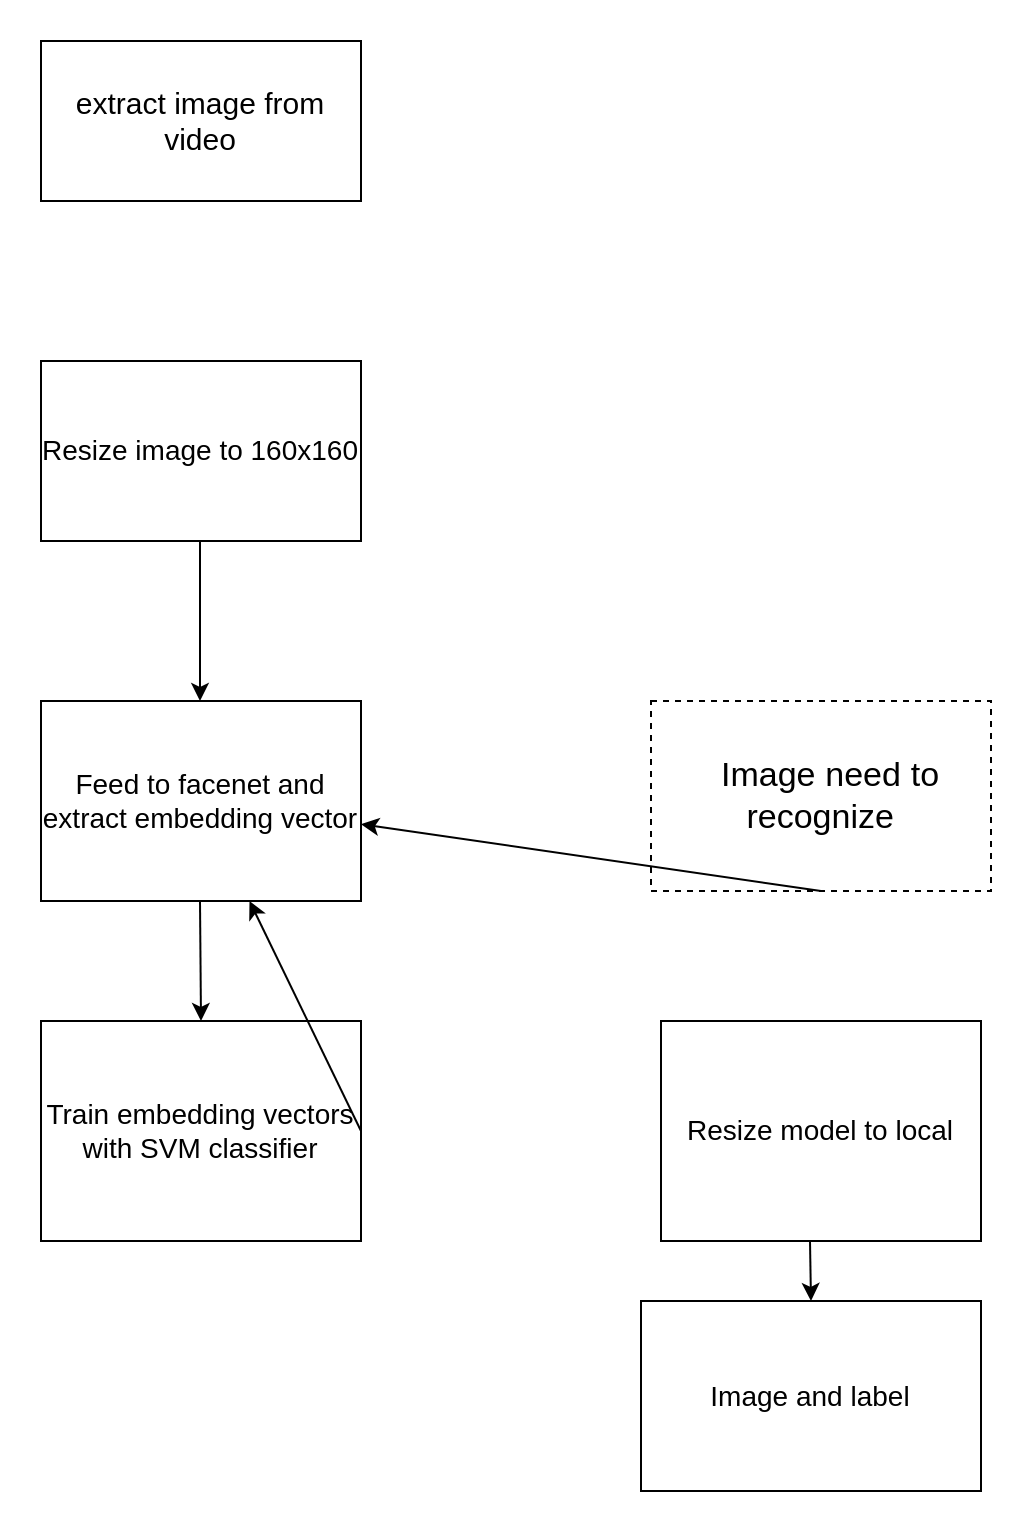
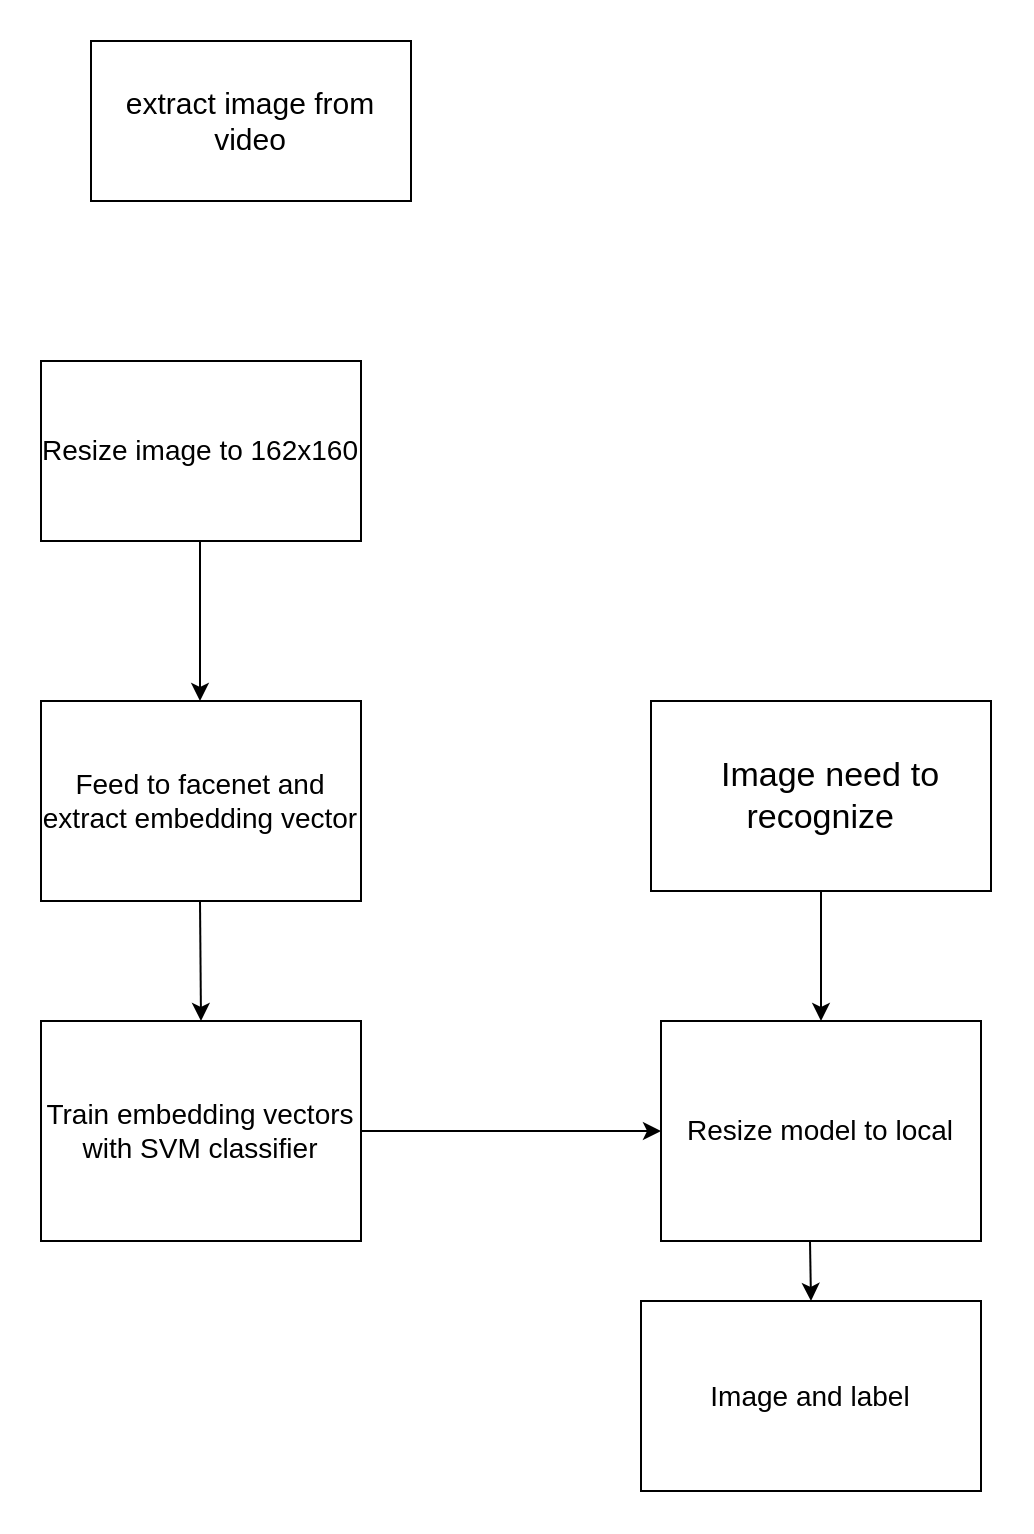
  <mxCell id="0" />
  <mxCell id="1" parent="0" />
- <mxCell id="2" value="&lt;font style=&quot;font-size: 15px;&quot;&gt;extract image from video&lt;/font&gt;" style="rounded=0;whiteSpace=wrap;html=1;strokeWidth=1;" vertex="1" parent="1"><mxGeometry x="20" y="20" width="160" height="80" as="geometry" /></mxCell>
- <mxCell id="3" value="&lt;font style=&quot;font-size: 14px;&quot;&gt;Resize image to 160x160&lt;/font&gt;" style="rounded=0;whiteSpace=wrap;html=1;strokeWidth=1;" vertex="1" parent="1"><mxGeometry x="20" y="180" width="160" height="90" as="geometry" /></mxCell>
+ <mxCell id="2" value="&lt;font style=&quot;font-size: 15px;&quot;&gt;extract image from video&lt;/font&gt;" style="rounded=0;whiteSpace=wrap;html=1;strokeWidth=1;" vertex="1" parent="1"><mxGeometry x="45" y="20" width="160" height="80" as="geometry" /></mxCell>
+ <mxCell id="3" value="&lt;font style=&quot;font-size: 14px;&quot;&gt;Resize image to 162x160&lt;/font&gt;" style="rounded=0;whiteSpace=wrap;html=1;strokeWidth=1;" vertex="1" parent="1"><mxGeometry x="20" y="180" width="160" height="90" as="geometry" /></mxCell>
  <mxCell id="4" value="&lt;font style=&quot;font-size: 14px;&quot;&gt;Feed to facenet and extract embedding vector&lt;/font&gt;" style="rounded=0;whiteSpace=wrap;html=1;strokeWidth=1;" vertex="1" parent="1"><mxGeometry x="20" y="350" width="160" height="100" as="geometry" /></mxCell>
  <mxCell id="5" value="&lt;font style=&quot;font-size: 14px;&quot;&gt;Train embedding vectors with SVM classifier&lt;/font&gt;" style="rounded=0;whiteSpace=wrap;html=1;strokeWidth=1;" vertex="1" parent="1"><mxGeometry x="20" y="510" width="160" height="110" as="geometry" /></mxCell>
  <mxCell id="6" value="" style="endArrow=classic;html=1;rounded=0;exitX=0.5;exitY=1;exitDx=0;exitDy=0;entryX=0.5;entryY=0;entryDx=0;entryDy=0;" edge="1" parent="1"><mxGeometry width="50" height="50" relative="1" as="geometry"><mxPoint x="99.5" y="270" as="sourcePoint" /><mxPoint x="99.5" y="350" as="targetPoint" /></mxGeometry></mxCell>
  <mxCell id="7" value="" style="endArrow=classic;html=1;rounded=0;exitX=0.5;exitY=1;exitDx=0;exitDy=0;" edge="1" parent="1"><mxGeometry width="50" height="50" relative="1" as="geometry"><mxPoint x="99.5" y="450" as="sourcePoint" /><mxPoint x="100" y="510" as="targetPoint" /></mxGeometry></mxCell>
  <mxCell id="8" value="&lt;font style=&quot;font-size: 14px;&quot;&gt;Resize model to local&lt;/font&gt;" style="rounded=0;whiteSpace=wrap;html=1;strokeWidth=1;" vertex="1" parent="1"><mxGeometry x="330" y="510" width="160" height="110" as="geometry" /></mxCell>
- <mxCell id="9" value="" style="endArrow=classic;html=1;rounded=0;exitX=1;exitY=0.5;exitDx=0;exitDy=0;" edge="1" parent="1" source="5" target="4"><mxGeometry width="50" height="50" relative="1" as="geometry"><mxPoint x="200" y="555" as="sourcePoint" /><mxPoint x="200.5" y="615" as="targetPoint" /></mxGeometry></mxCell>
- <mxCell id="10" value="&lt;div style=&quot;text-align: justify; font-size: 17px;&quot;&gt;&lt;span style=&quot;background-color: initial;&quot;&gt;&amp;nbsp; &amp;nbsp; &amp;nbsp; &amp;nbsp;Image need to&amp;nbsp; &amp;nbsp; &amp;nbsp; &amp;nbsp; &amp;nbsp; &amp;nbsp; &amp;nbsp; &amp;nbsp; recognize&lt;/span&gt;&lt;font style=&quot;font-size: 17px;&quot; face=&quot;Google Sans, arial, sans-serif&quot; color=&quot;#040c28&quot;&gt;&lt;span style=&quot;background-color: rgb(255, 255, 255);&quot;&gt;&amp;nbsp;&lt;/span&gt;&lt;/font&gt;&lt;/div&gt;" style="rounded=0;whiteSpace=wrap;html=1;dashed=1;" vertex="1" parent="1"><mxGeometry x="325" y="350" width="170" height="95" as="geometry" /></mxCell>
- <mxCell id="11" value="" style="endArrow=classic;html=1;rounded=0;exitX=0.5;exitY=1;exitDx=0;exitDy=0;" edge="1" parent="1" source="10" target="4"><mxGeometry width="50" height="50" relative="1" as="geometry"><mxPoint x="370" y="399.5" as="sourcePoint" /><mxPoint x="520" y="399.5" as="targetPoint" /></mxGeometry></mxCell>
+ <mxCell id="9" value="" style="endArrow=classic;html=1;rounded=0;exitX=1;exitY=0.5;exitDx=0;exitDy=0;entryX=0;entryY=0.5;entryDx=0;entryDy=0;" edge="1" parent="1" source="5" target="8"><mxGeometry width="50" height="50" relative="1" as="geometry"><mxPoint x="200" y="555" as="sourcePoint" /><mxPoint x="200.5" y="615" as="targetPoint" /></mxGeometry></mxCell>
+ <mxCell id="10" value="&lt;div style=&quot;text-align: justify; font-size: 17px;&quot;&gt;&lt;span style=&quot;background-color: initial;&quot;&gt;&amp;nbsp; &amp;nbsp; &amp;nbsp; &amp;nbsp;Image need to&amp;nbsp; &amp;nbsp; &amp;nbsp; &amp;nbsp; &amp;nbsp; &amp;nbsp; &amp;nbsp; &amp;nbsp; recognize&lt;/span&gt;&lt;font style=&quot;font-size: 17px;&quot; face=&quot;Google Sans, arial, sans-serif&quot; color=&quot;#040c28&quot;&gt;&lt;span style=&quot;background-color: rgb(255, 255, 255);&quot;&gt;&amp;nbsp;&lt;/span&gt;&lt;/font&gt;&lt;/div&gt;" style="rounded=0;whiteSpace=wrap;html=1;" vertex="1" parent="1"><mxGeometry x="325" y="350" width="170" height="95" as="geometry" /></mxCell>
+ <mxCell id="11" value="" style="endArrow=classic;html=1;rounded=0;exitX=0.5;exitY=1;exitDx=0;exitDy=0;entryX=0.5;entryY=0;entryDx=0;entryDy=0;" edge="1" parent="1" source="10" target="8"><mxGeometry width="50" height="50" relative="1" as="geometry"><mxPoint x="370" y="399.5" as="sourcePoint" /><mxPoint x="520" y="399.5" as="targetPoint" /></mxGeometry></mxCell>
  <mxCell id="12" value="&lt;div style=&quot;text-align: left;&quot;&gt;&lt;font style=&quot;font-size: 14px;&quot;&gt;Image and label&lt;/font&gt;&lt;/div&gt;" style="rounded=0;whiteSpace=wrap;html=1;" vertex="1" parent="1"><mxGeometry x="320" y="650" width="170" height="95" as="geometry" /></mxCell>
  <mxCell id="13" value="" style="endArrow=classic;html=1;rounded=0;exitX=0.5;exitY=1;exitDx=0;exitDy=0;entryX=0.5;entryY=0;entryDx=0;entryDy=0;" edge="1" parent="1" target="12"><mxGeometry width="50" height="50" relative="1" as="geometry"><mxPoint x="404.5" y="620" as="sourcePoint" /><mxPoint x="404.5" y="685" as="targetPoint" /></mxGeometry></mxCell>
